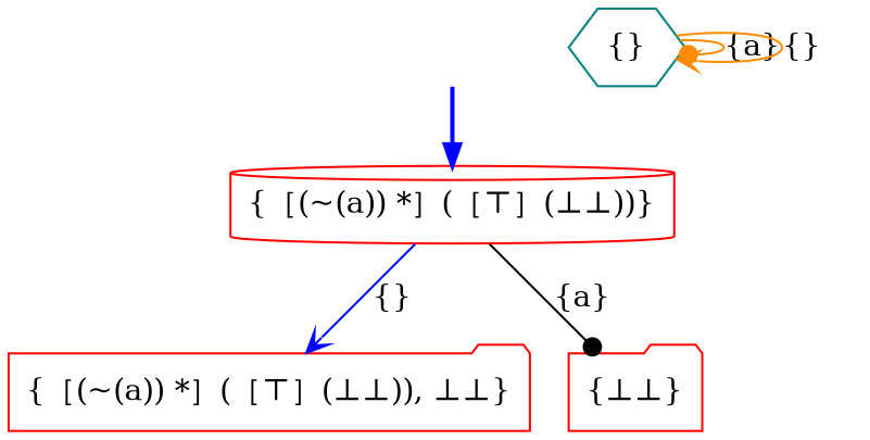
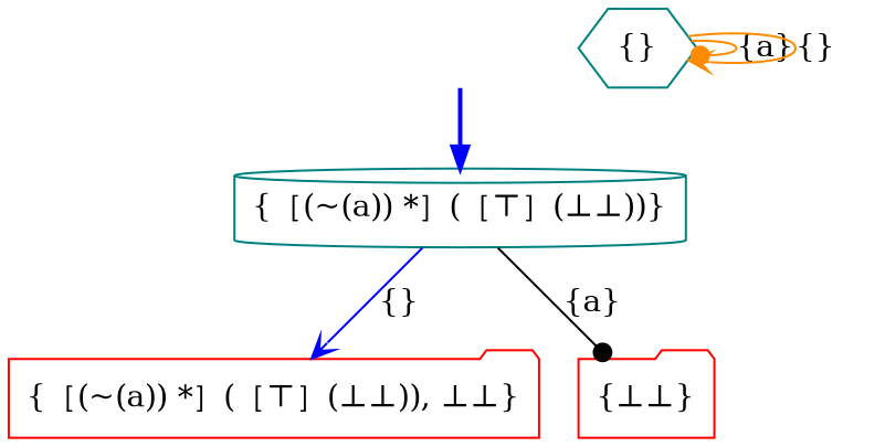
  digraph {
    node [shape=folder color=teal]
    edge [color=blue arrowhead=vee]
    fake0 [style=invisible shape="" color=""]
-   "{［(~(a)) *］(［⊤］(⊥⊥))}" [root=true shape=cylinder color=red]
+   "{［(~(a)) *］(［⊤］(⊥⊥))}" [root=true shape=cylinder]
    "{［(~(a)) *］(［⊤］(⊥⊥)), ⊥⊥}" [color=red]
    "{⊥⊥}" [color=red]
    "{}" [shape=hexagon]
    fake0 -> "{［(~(a)) *］(［⊤］(⊥⊥))}" [style=bold arrowhead=normal]
    "{［(~(a)) *］(［⊤］(⊥⊥))}" -> "{［(~(a)) *］(［⊤］(⊥⊥)), ⊥⊥}" [label="{}"]
    "{［(~(a)) *］(［⊤］(⊥⊥))}" -> "{⊥⊥}" [label="{a}" color=black arrowhead=dot]
    "{}" -> "{}" [label="{a}" color=darkorange arrowhead=dot]
    "{}" -> "{}" [label="{}" color=darkorange]
  }
